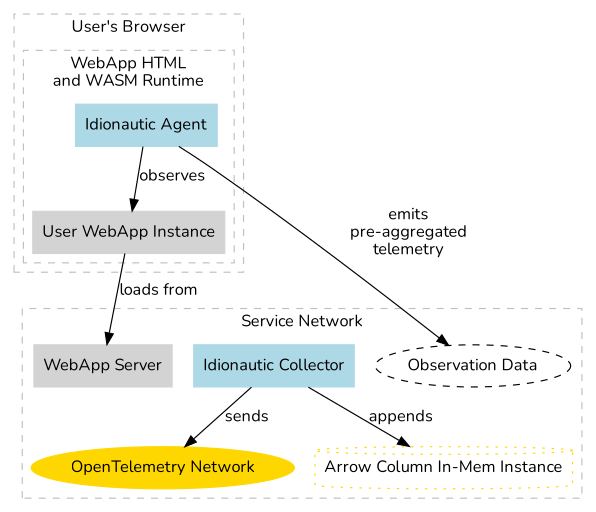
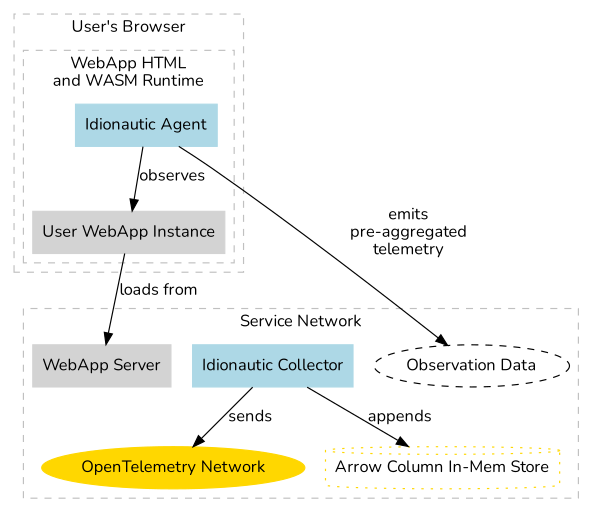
  digraph {
    fontname=Nunito
    node [color=lightgray fontname=Nunito shape=box style=filled]
    edge [fontname=Nunito]
    "User WebApp Instance"
    "Idionautic Agent" [color=lightblue]
    "Observation Data" [shape=ellipse style=dashed color=""]
    "Idionautic Collector" [color=lightblue]
    "OpenTelemetry Network" [color=gold shape=ellipse]
-   "Arrow Column In-Mem Store" [color=gold shape=cylinder style=dotted label="Arrow Column In-Mem Instance"]
+   "Arrow Column In-Mem Store" [color=gold shape=cylinder style=dotted]
    "WebApp Server"
    subgraph cluster_1 {
      color=gray
      label="User's Browser"
      style=dashed
      subgraph cluster_2 {
        color=gray
        label="WebApp HTML\nand WASM Runtime"
        style=dashed
        "User WebApp Instance"
        "Idionautic Agent"
      }
    }
    subgraph cluster_3 {
      color=gray
      label="Service Network"
      style=dashed
      "Observation Data"
      "Idionautic Collector"
      "OpenTelemetry Network"
      "Arrow Column In-Mem Store"
      "WebApp Server"
    }
    "User WebApp Instance" -> "WebApp Server" [label="loads from"]
    "Idionautic Agent" -> "User WebApp Instance" [label=observes]
    "Idionautic Agent" -> "Observation Data" [label="emits\npre-aggregated\ntelemetry"]
    "Idionautic Collector" -> "OpenTelemetry Network" [label=sends]
    "Idionautic Collector" -> "Arrow Column In-Mem Store" [label=appends]
  }
